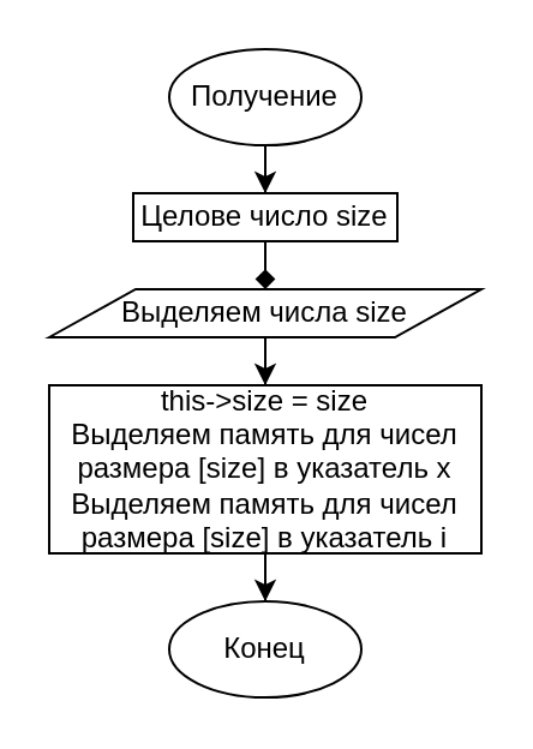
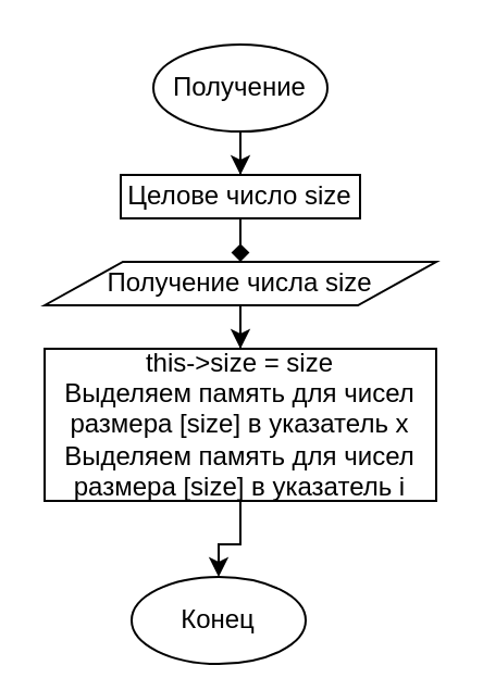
  <mxCell id="0" />
  <mxCell id="1" parent="0" />
  <mxCell id="2" style="edgeStyle=orthogonalEdgeStyle;rounded=0;orthogonalLoop=1;jettySize=auto;html=1;entryX=0.5;entryY=0;entryDx=0;entryDy=0;" edge="1" parent="1" source="3" target="5"><mxGeometry relative="1" as="geometry" /></mxCell>
  <mxCell id="3" value="Получение" style="ellipse;whiteSpace=wrap;html=1;" vertex="1" parent="1"><mxGeometry x="70" y="20" width="80" height="40" as="geometry" /></mxCell>
  <mxCell id="4" style="edgeStyle=orthogonalEdgeStyle;rounded=0;orthogonalLoop=1;jettySize=auto;html=1;entryX=0.5;entryY=0;entryDx=0;entryDy=0;endArrow=diamond;" edge="1" parent="1" source="5" target="7"><mxGeometry relative="1" as="geometry" /></mxCell>
  <mxCell id="5" value="Целове число&amp;nbsp;size" style="rounded=0;whiteSpace=wrap;html=1;" vertex="1" parent="1"><mxGeometry x="55" y="80" width="110" height="20" as="geometry" /></mxCell>
  <mxCell id="6" style="edgeStyle=orthogonalEdgeStyle;rounded=0;orthogonalLoop=1;jettySize=auto;html=1;entryX=0.5;entryY=0;entryDx=0;entryDy=0;" edge="1" parent="1" source="7" target="9"><mxGeometry relative="1" as="geometry" /></mxCell>
- <mxCell id="7" value="Выделяем числа size" style="shape=parallelogram;perimeter=parallelogramPerimeter;whiteSpace=wrap;html=1;" vertex="1" parent="1"><mxGeometry x="20" y="120" width="180" height="20" as="geometry" /></mxCell>
+ <mxCell id="7" value="Получение числа size" style="shape=parallelogram;perimeter=parallelogramPerimeter;whiteSpace=wrap;html=1;" vertex="1" parent="1"><mxGeometry x="20" y="120" width="180" height="20" as="geometry" /></mxCell>
  <mxCell id="8" style="edgeStyle=orthogonalEdgeStyle;rounded=0;orthogonalLoop=1;jettySize=auto;html=1;" edge="1" parent="1" source="9" target="10"><mxGeometry relative="1" as="geometry" /></mxCell>
  <mxCell id="9" value="this-&amp;gt;size = size&lt;br&gt;Выделяем память для чисел размера [size] в указатель x&lt;br&gt;Выделяем память для чисел размера [size] в указатель i" style="rounded=0;whiteSpace=wrap;html=1;" vertex="1" parent="1"><mxGeometry x="20" y="160" width="180" height="70" as="geometry" /></mxCell>
- <mxCell id="10" value="Конец" style="ellipse;whiteSpace=wrap;html=1;" vertex="1" parent="1"><mxGeometry x="70" y="250" width="80" height="40" as="geometry" /></mxCell>
+ <mxCell id="10" value="Конец" style="ellipse;whiteSpace=wrap;html=1;" vertex="1" parent="1"><mxGeometry x="60" y="265" width="80" height="40" as="geometry" /></mxCell>
